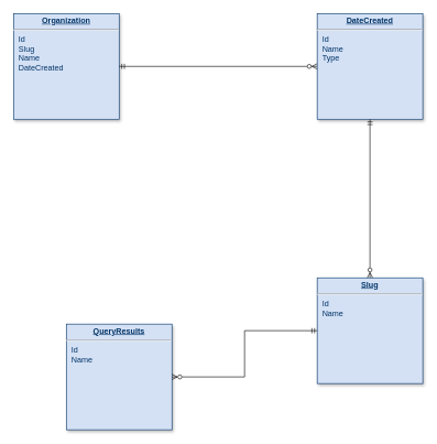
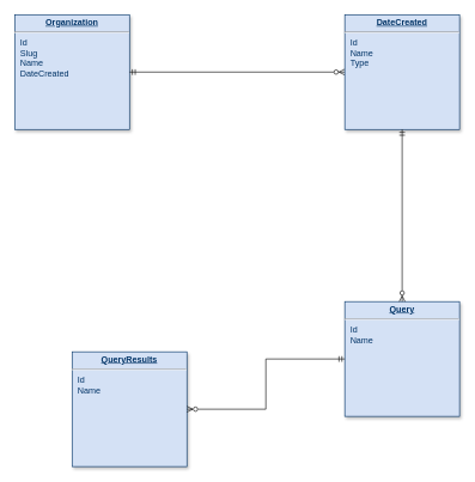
  <mxCell id="0" />
  <mxCell id="1" parent="0" />
  <mxCell id="2" value="&lt;p style=&quot;margin: 0px; margin-top: 4px; text-align: center; text-decoration: underline;&quot;&gt;&lt;b&gt;Organization&lt;/b&gt;&lt;/p&gt;&lt;hr&gt;&lt;p style=&quot;margin: 0px; margin-left: 8px;&quot;&gt;Id&lt;/p&gt;&lt;p style=&quot;margin: 0px; margin-left: 8px;&quot;&gt;Slug&lt;/p&gt;&lt;p style=&quot;margin: 0px; margin-left: 8px;&quot;&gt;Name&lt;/p&gt;&lt;p style=&quot;margin: 0px; margin-left: 8px;&quot;&gt;DateCreated&lt;/p&gt;" style="verticalAlign=top;align=left;overflow=fill;fontSize=12;fontFamily=Helvetica;html=1;strokeColor=#003366;shadow=1;fillColor=#D4E1F5;fontColor=#003366" parent="1" vertex="1"><mxGeometry x="20" y="20" width="160" height="160" as="geometry" /></mxCell>
  <mxCell id="3" style="edgeStyle=orthogonalEdgeStyle;rounded=0;orthogonalLoop=1;jettySize=auto;html=1;exitX=0;exitY=0.5;exitDx=0;exitDy=0;entryX=1;entryY=0.5;entryDx=0;entryDy=0;startArrow=ERzeroToMany;startFill=0;endArrow=ERmandOne;endFill=0;" edge="1" parent="1" source="4" target="2"><mxGeometry relative="1" as="geometry" /></mxCell>
  <mxCell id="4" value="&lt;p style=&quot;margin: 0px; margin-top: 4px; text-align: center; text-decoration: underline;&quot;&gt;&lt;b&gt;DateCreated&lt;/b&gt;&lt;/p&gt;&lt;hr&gt;&lt;p style=&quot;margin: 0px; margin-left: 8px;&quot;&gt;Id&lt;/p&gt;&lt;p style=&quot;margin: 0px; margin-left: 8px;&quot;&gt;Name&lt;/p&gt;&lt;p style=&quot;margin: 0px; margin-left: 8px;&quot;&gt;Type&lt;/p&gt;" style="verticalAlign=top;align=left;overflow=fill;fontSize=12;fontFamily=Helvetica;html=1;strokeColor=#003366;shadow=1;fillColor=#D4E1F5;fontColor=#003366" parent="1" vertex="1"><mxGeometry x="480" y="20" width="160" height="160" as="geometry" /></mxCell>
  <mxCell id="5" value="&lt;p style=&quot;margin: 0px; margin-top: 4px; text-align: center; text-decoration: underline;&quot;&gt;&lt;b&gt;QueryResults&lt;/b&gt;&lt;/p&gt;&lt;hr&gt;&lt;p style=&quot;margin: 0px; margin-left: 8px;&quot;&gt;Id&lt;/p&gt;&lt;p style=&quot;margin: 0px; margin-left: 8px;&quot;&gt;Name&lt;/p&gt;" style="verticalAlign=top;align=left;overflow=fill;fontSize=12;fontFamily=Helvetica;html=1;strokeColor=#003366;shadow=1;fillColor=#D4E1F5;fontColor=#003366" vertex="1" parent="1"><mxGeometry x="100" y="490" width="160" height="160" as="geometry" /></mxCell>
- <mxCell id="6" value="&lt;p style=&quot;margin: 0px; margin-top: 4px; text-align: center; text-decoration: underline;&quot;&gt;&lt;b&gt;Slug&lt;/b&gt;&lt;/p&gt;&lt;hr&gt;&lt;p style=&quot;margin: 0px; margin-left: 8px;&quot;&gt;Id&lt;/p&gt;&lt;p style=&quot;margin: 0px; margin-left: 8px;&quot;&gt;Name&lt;/p&gt;" style="verticalAlign=top;align=left;overflow=fill;fontSize=12;fontFamily=Helvetica;html=1;strokeColor=#003366;shadow=1;fillColor=#D4E1F5;fontColor=#003366" vertex="1" parent="1"><mxGeometry x="480" y="420" width="160" height="160" as="geometry" /></mxCell>
+ <mxCell id="6" value="&lt;p style=&quot;margin: 0px; margin-top: 4px; text-align: center; text-decoration: underline;&quot;&gt;&lt;b&gt;Query&lt;/b&gt;&lt;/p&gt;&lt;hr&gt;&lt;p style=&quot;margin: 0px; margin-left: 8px;&quot;&gt;Id&lt;/p&gt;&lt;p style=&quot;margin: 0px; margin-left: 8px;&quot;&gt;Name&lt;/p&gt;" style="verticalAlign=top;align=left;overflow=fill;fontSize=12;fontFamily=Helvetica;html=1;strokeColor=#003366;shadow=1;fillColor=#D4E1F5;fontColor=#003366" vertex="1" parent="1"><mxGeometry x="480" y="420" width="160" height="160" as="geometry" /></mxCell>
  <mxCell id="7" style="edgeStyle=orthogonalEdgeStyle;rounded=0;orthogonalLoop=1;jettySize=auto;html=1;entryX=0.5;entryY=1;entryDx=0;entryDy=0;startArrow=ERzeroToMany;startFill=0;endArrow=ERmandOne;endFill=0;exitX=0.5;exitY=0;exitDx=0;exitDy=0;" edge="1" parent="1" source="6" target="4"><mxGeometry relative="1" as="geometry"><mxPoint x="510" y="350" as="sourcePoint" /><mxPoint x="200" y="270" as="targetPoint" /></mxGeometry></mxCell>
  <mxCell id="8" style="edgeStyle=orthogonalEdgeStyle;rounded=0;orthogonalLoop=1;jettySize=auto;html=1;exitX=1;exitY=0.5;exitDx=0;exitDy=0;entryX=0;entryY=0.5;entryDx=0;entryDy=0;startArrow=ERzeroToMany;startFill=0;endArrow=ERmandOne;endFill=0;" edge="1" parent="1" source="5" target="6"><mxGeometry relative="1" as="geometry"><mxPoint x="450" y="380" as="sourcePoint" /><mxPoint x="210" y="330" as="targetPoint" /></mxGeometry></mxCell>
